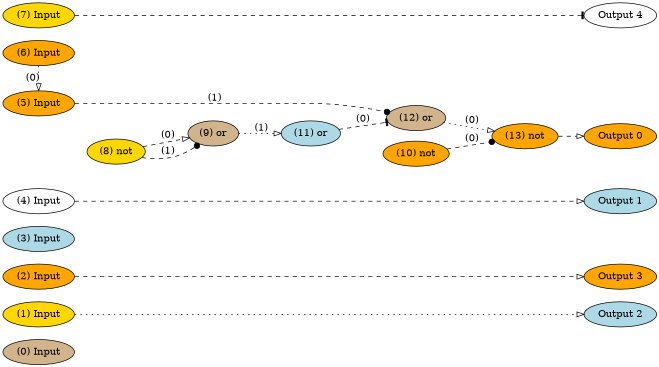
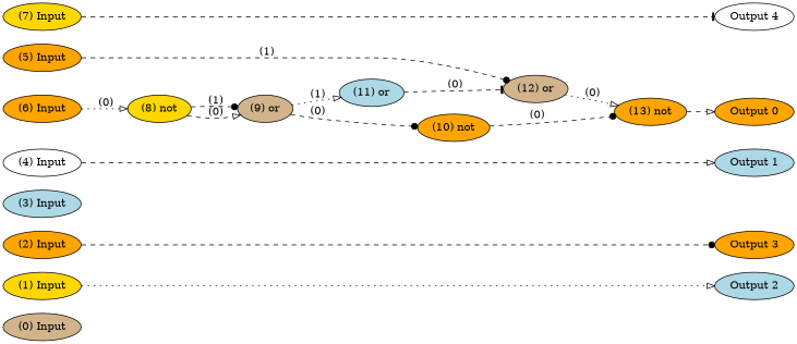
  digraph {
    rankdir=LR
    node [color=black fillcolor=orange fontcolor=black labelfontcolor=black style=filled]
    edge [arrowhead=onormal bold=true color=black fontcolor=black labelfontcolor=black style=dashed]
    n1 [fillcolor=tan label="(0) Input"]
    n2 [fillcolor=gold label="(1) Input"]
    n3 [label="(2) Input"]
    n4 [fillcolor=lightblue label="(3) Input"]
    n5 [fillcolor=white label="(4) Input"]
    n6 [label="(5) Input"]
    n7 [label="(6) Input"]
    n8 [fillcolor=gold label="(7) Input"]
    n9 [label="Output 0"]
    n10 [fillcolor=lightblue label="Output 1"]
    n11 [fillcolor=lightblue label="Output 2"]
    n12 [label="Output 3"]
    n13 [fillcolor=white label="Output 4"]
    n14 [fillcolor=tan label="(12) or"]
    n15 [fillcolor=gold label="(8) not"]
    n16 [label="(13) not"]
    n17 [fillcolor=tan label="(9) or"]
    n18 [label="(10) not"]
    n19 [fillcolor=lightblue label="(11) or"]
    subgraph sub_1 {
      rank=source
      n1
      n2
      n3
      n4
      n5
      n6
      n7
      n8
    }
    subgraph sub_2 {
      rank=max
      n9
      n10
      n11
      n12
      n13
    }
    n2 -> n11 [style=dotted]
-   n3 -> n12
+   n3 -> n12 [arrowhead=dot]
    n5 -> n10
    n6 -> n14 [arrowhead=dot label=" (1)"]
-   n7 -> n6 [label=" (0)" style=dotted]
+   n7 -> n15 [label=" (0)" style=dotted]
    n8 -> n13 [arrowhead=tee]
    n14 -> n16 [label=" (0)" style=dotted]
    n15 -> n17 [label=" (0)"]
    n15 -> n17 [arrowhead=dot label=" (1)"]
    n16 -> n9
+   n17 -> n18 [arrowhead=dot label=" (0)"]
    n17 -> n19 [label=" (1)" style=dotted]
    n18 -> n16 [arrowhead=dot label=" (0)"]
    n19 -> n14 [arrowhead=tee label=" (0)"]
  }
